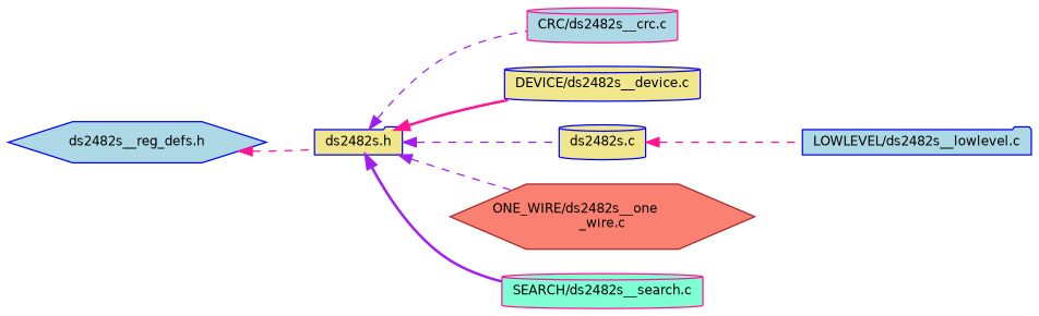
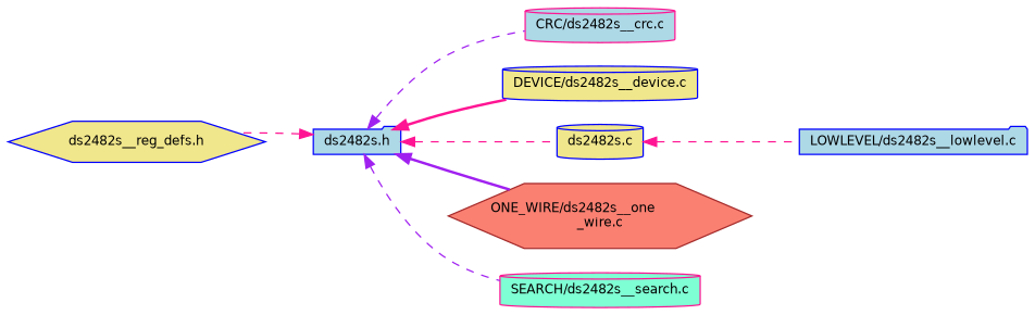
  digraph {
    fontname="DejaVu Sans"
    rankdir=LR
    node [color=blue fillcolor=lightblue fontname="DejaVu Sans" fontsize=10 shape=cylinder style=filled]
    edge [color=purple dir=back fontname="DejaVu Sans" fontsize=10 labelfontname=Helvetica labelfontsize=10 style=dashed]
-   n1 [fontcolor=black height=0.2 label="ds2482s__reg_defs.h" shape=hexagon width=0.4]
-   n2 [fillcolor=khaki height=0.2 label="ds2482s.h" shape=folder width=0.4]
+   n1 [fillcolor=khaki fontcolor=black height=0.2 label="ds2482s__reg_defs.h" shape=hexagon width=0.4]
+   n2 [height=0.2 label="ds2482s.h" shape=folder width=0.4]
    n3 [color=deeppink height=0.2 label="CRC/ds2482s__crc.c" width=0.4]
    n4 [fillcolor=khaki height=0.2 label="DEVICE/ds2482s__device.c" width=0.4]
    n5 [fillcolor=khaki height=0.2 label="ds2482s.c" width=0.4]
    n6 [color=brown fillcolor=salmon height=0.2 label="ONE_WIRE/ds2482s__one\l_wire.c" shape=hexagon width=0.4]
    n7 [color=deeppink fillcolor=aquamarine height=0.2 label="SEARCH/ds2482s__search.c" width=0.4]
    n8 [height=0.2 label="LOWLEVEL/ds2482s__lowlevel.c" shape=folder width=0.4]
-   n1 -> n2 [color=deeppink]
+   n2 -> n1 [color=deeppink]
    n2 -> n3
    n2 -> n4 [color=deeppink style=bold]
-   n2 -> n5
-   n2 -> n6
-   n2 -> n7 [style=bold]
+   n2 -> n5 [color=deeppink]
+   n2 -> n6 [style=bold]
+   n2 -> n7
    n5 -> n8 [color=deeppink]
  }
